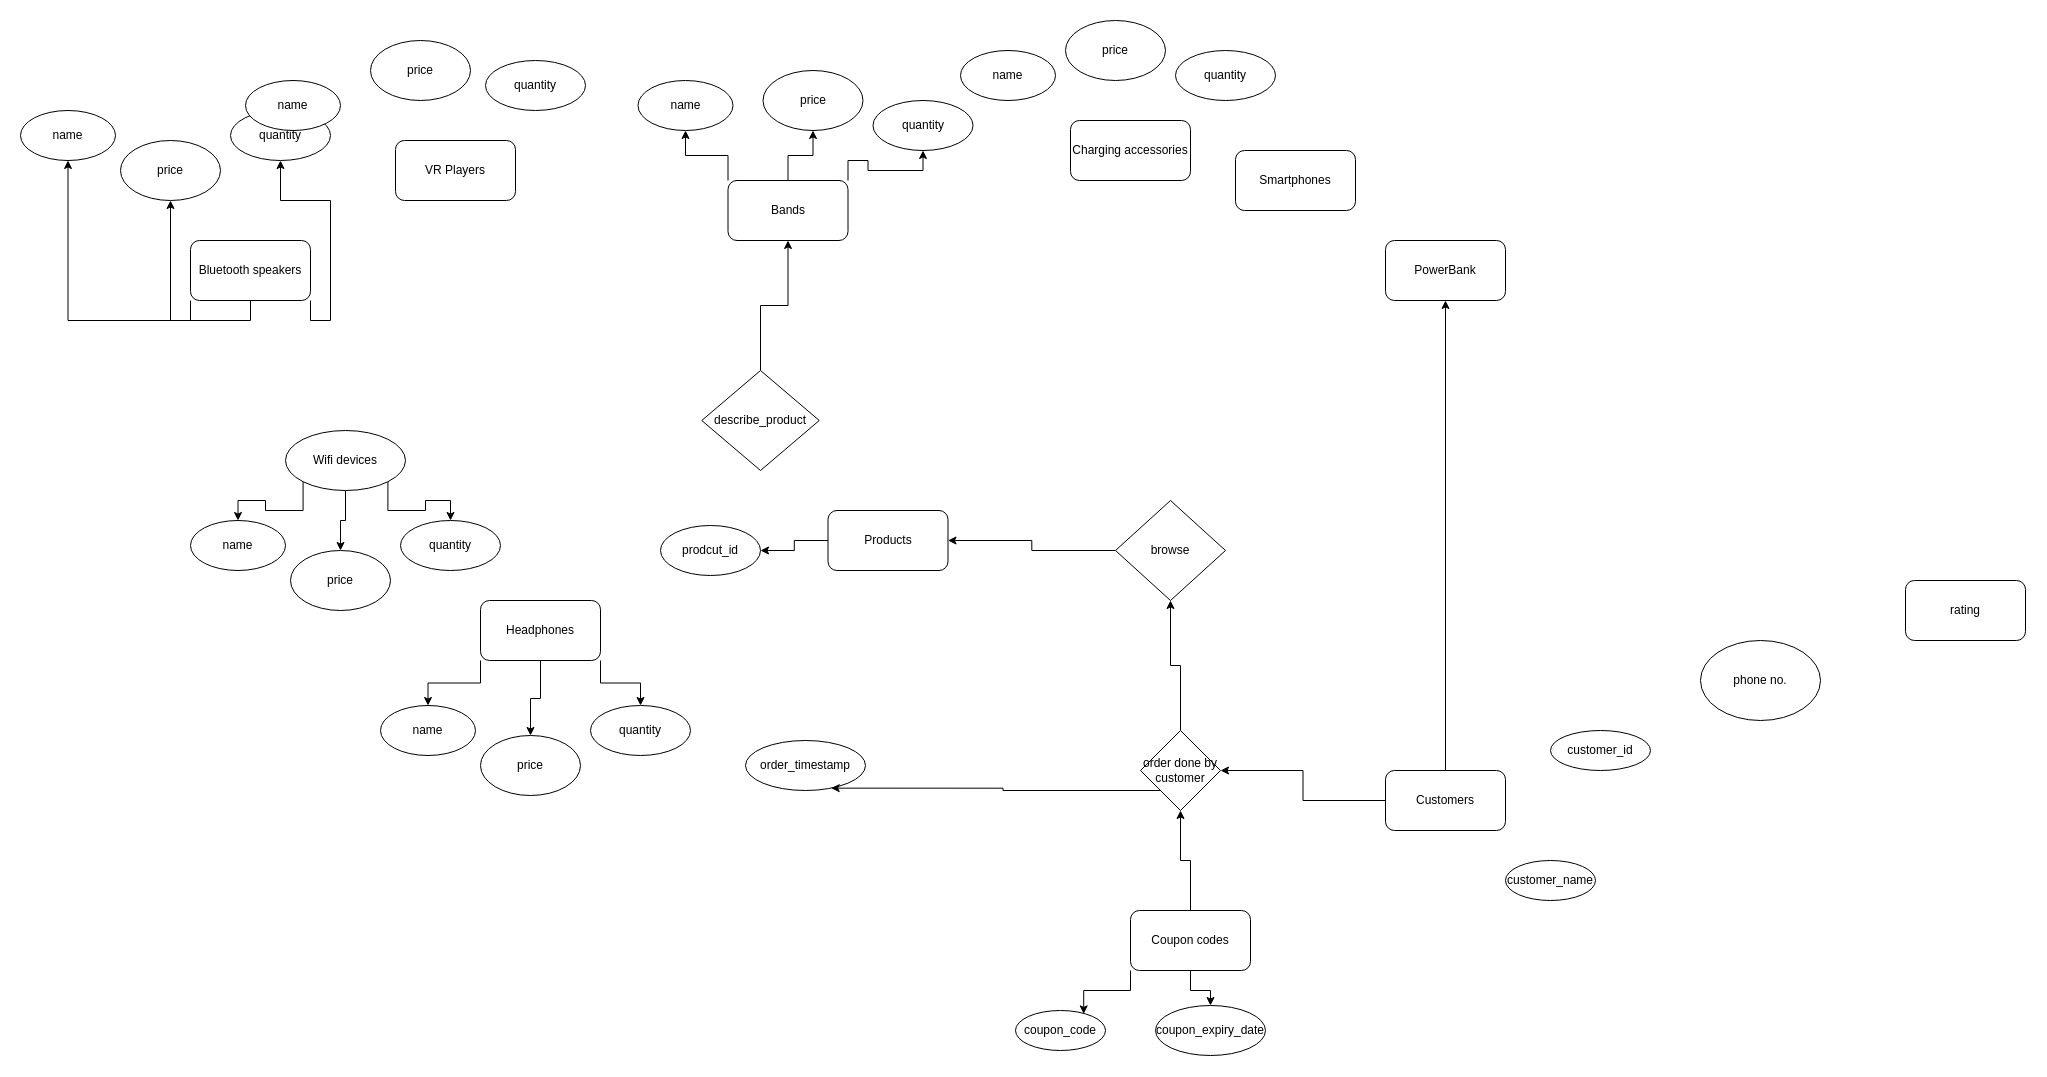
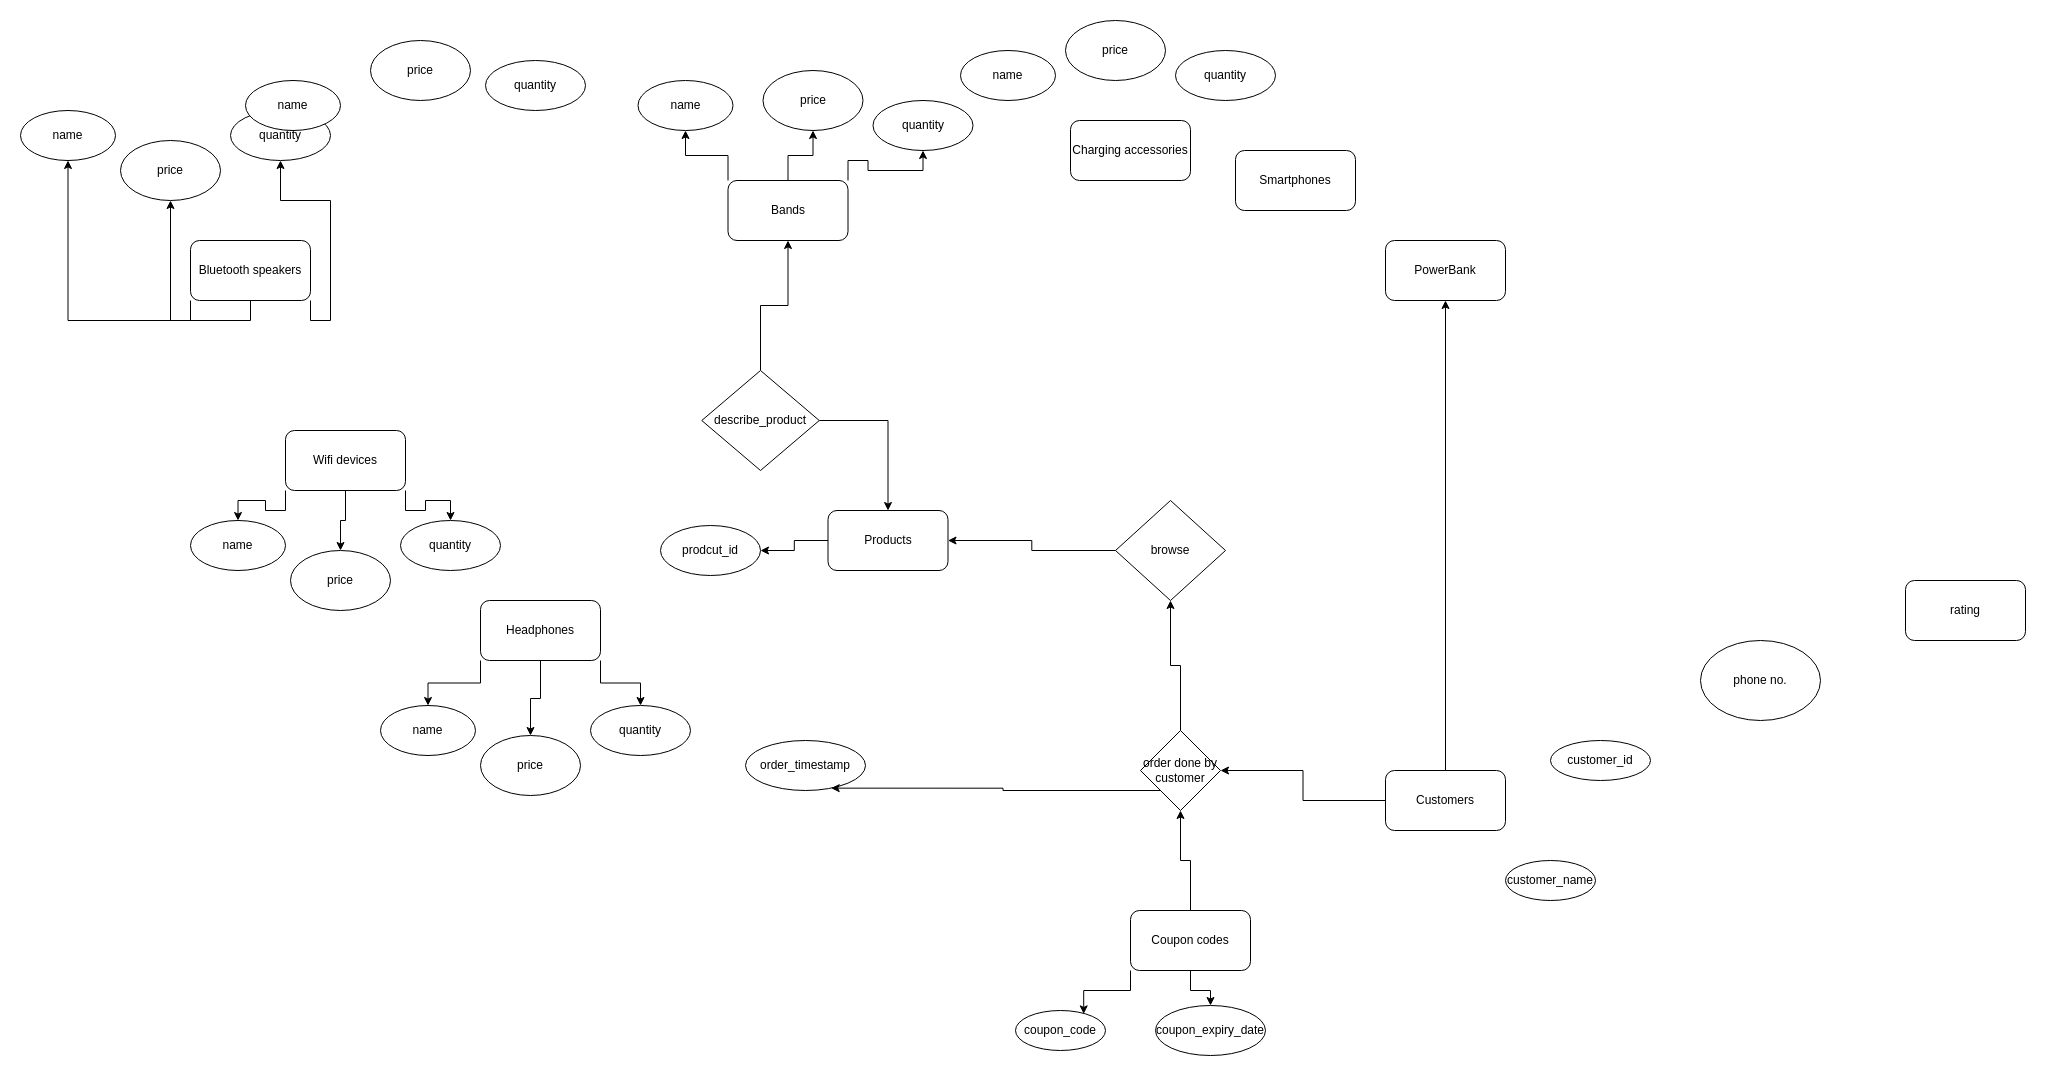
  <mxCell id="0" />
  <mxCell id="1" parent="0" />
- <mxCell id="2" value="customer_id" style="ellipse;whiteSpace=wrap;html=1;" vertex="1" parent="1"><mxGeometry x="1550" y="730" width="100" height="40" as="geometry" /></mxCell>
+ <mxCell id="2" value="customer_id" style="ellipse;whiteSpace=wrap;html=1;" vertex="1" parent="1"><mxGeometry x="1550" y="740" width="100" height="40" as="geometry" /></mxCell>
  <mxCell id="3" value="Smartphones" style="rounded=1;whiteSpace=wrap;html=1;" vertex="1" parent="1"><mxGeometry x="1235" y="150" width="120" height="60" as="geometry" /></mxCell>
  <mxCell id="4" style="edgeStyle=orthogonalEdgeStyle;rounded=0;orthogonalLoop=1;jettySize=auto;html=1;exitX=0;exitY=1;exitDx=0;exitDy=0;" edge="1" parent="1" source="7" target="40"><mxGeometry relative="1" as="geometry" /></mxCell>
  <mxCell id="5" style="edgeStyle=orthogonalEdgeStyle;rounded=0;orthogonalLoop=1;jettySize=auto;html=1;exitX=0.5;exitY=1;exitDx=0;exitDy=0;" edge="1" parent="1" source="7" target="41"><mxGeometry relative="1" as="geometry" /></mxCell>
  <mxCell id="6" style="edgeStyle=orthogonalEdgeStyle;rounded=0;orthogonalLoop=1;jettySize=auto;html=1;exitX=1;exitY=1;exitDx=0;exitDy=0;entryX=0.5;entryY=0;entryDx=0;entryDy=0;" edge="1" parent="1" source="7" target="42"><mxGeometry relative="1" as="geometry" /></mxCell>
- <mxCell id="7" value="Wifi devices" style="ellipse;whiteSpace=wrap;html=1;" vertex="1" parent="1"><mxGeometry x="285" y="430" width="120" height="60" as="geometry" /></mxCell>
+ <mxCell id="7" value="Wifi devices" style="rounded=1;whiteSpace=wrap;html=1;" vertex="1" parent="1"><mxGeometry x="285" y="430" width="120" height="60" as="geometry" /></mxCell>
  <mxCell id="8" style="edgeStyle=orthogonalEdgeStyle;rounded=0;orthogonalLoop=1;jettySize=auto;html=1;exitX=0;exitY=0;exitDx=0;exitDy=0;" edge="1" parent="1" source="11" target="34"><mxGeometry relative="1" as="geometry" /></mxCell>
  <mxCell id="9" style="edgeStyle=orthogonalEdgeStyle;rounded=0;orthogonalLoop=1;jettySize=auto;html=1;exitX=0.5;exitY=0;exitDx=0;exitDy=0;" edge="1" parent="1" source="11" target="35"><mxGeometry relative="1" as="geometry" /></mxCell>
  <mxCell id="10" style="edgeStyle=orthogonalEdgeStyle;rounded=0;orthogonalLoop=1;jettySize=auto;html=1;exitX=1;exitY=0;exitDx=0;exitDy=0;" edge="1" parent="1" source="11" target="36"><mxGeometry relative="1" as="geometry" /></mxCell>
  <mxCell id="11" value="Bands" style="rounded=1;whiteSpace=wrap;html=1;" vertex="1" parent="1"><mxGeometry x="727.5" y="180" width="120" height="60" as="geometry" /></mxCell>
  <mxCell id="12" value="PowerBank" style="rounded=1;whiteSpace=wrap;html=1;" vertex="1" parent="1"><mxGeometry x="1385" y="240" width="120" height="60" as="geometry" /></mxCell>
  <mxCell id="13" style="edgeStyle=orthogonalEdgeStyle;rounded=0;orthogonalLoop=1;jettySize=auto;html=1;exitX=0;exitY=1;exitDx=0;exitDy=0;" edge="1" parent="1" source="16" target="43"><mxGeometry relative="1" as="geometry" /></mxCell>
  <mxCell id="14" value="" style="edgeStyle=orthogonalEdgeStyle;rounded=0;orthogonalLoop=1;jettySize=auto;html=1;" edge="1" parent="1" source="16" target="44"><mxGeometry relative="1" as="geometry"><Array as="points"><mxPoint x="540" y="698" /><mxPoint x="530" y="698" /></Array></mxGeometry></mxCell>
  <mxCell id="15" style="edgeStyle=orthogonalEdgeStyle;rounded=0;orthogonalLoop=1;jettySize=auto;html=1;exitX=1;exitY=1;exitDx=0;exitDy=0;" edge="1" parent="1" source="16" target="45"><mxGeometry relative="1" as="geometry" /></mxCell>
  <mxCell id="16" value="Headphones&lt;br&gt;" style="rounded=1;whiteSpace=wrap;html=1;" vertex="1" parent="1"><mxGeometry x="480" y="600" width="120" height="60" as="geometry" /></mxCell>
- <mxCell id="17" value="VR Players" style="rounded=1;whiteSpace=wrap;html=1;" vertex="1" parent="1"><mxGeometry x="395" y="140" width="120" height="60" as="geometry" /></mxCell>
  <mxCell id="18" value="Charging accessories" style="rounded=1;whiteSpace=wrap;html=1;" vertex="1" parent="1"><mxGeometry x="1070" y="120" width="120" height="60" as="geometry" /></mxCell>
  <mxCell id="19" style="edgeStyle=orthogonalEdgeStyle;rounded=0;orthogonalLoop=1;jettySize=auto;html=1;exitX=0;exitY=1;exitDx=0;exitDy=0;" edge="1" parent="1" source="22" target="46"><mxGeometry relative="1" as="geometry" /></mxCell>
  <mxCell id="20" style="edgeStyle=orthogonalEdgeStyle;rounded=0;orthogonalLoop=1;jettySize=auto;html=1;exitX=0.5;exitY=1;exitDx=0;exitDy=0;" edge="1" parent="1" source="22" target="47"><mxGeometry relative="1" as="geometry" /></mxCell>
  <mxCell id="21" style="edgeStyle=orthogonalEdgeStyle;rounded=0;orthogonalLoop=1;jettySize=auto;html=1;exitX=1;exitY=1;exitDx=0;exitDy=0;" edge="1" parent="1" source="22" target="48"><mxGeometry relative="1" as="geometry" /></mxCell>
  <mxCell id="22" value="Bluetooth speakers" style="rounded=1;whiteSpace=wrap;html=1;" vertex="1" parent="1"><mxGeometry x="190" y="240" width="120" height="60" as="geometry" /></mxCell>
  <mxCell id="23" style="edgeStyle=orthogonalEdgeStyle;rounded=0;orthogonalLoop=1;jettySize=auto;html=1;exitX=0;exitY=0.5;exitDx=0;exitDy=0;entryX=1;entryY=0.5;entryDx=0;entryDy=0;" edge="1" parent="1" source="25" target="56"><mxGeometry relative="1" as="geometry" /></mxCell>
  <mxCell id="24" style="edgeStyle=orthogonalEdgeStyle;rounded=0;orthogonalLoop=1;jettySize=auto;html=1;exitX=0.5;exitY=0;exitDx=0;exitDy=0;" edge="1" parent="1" source="25" target="12"><mxGeometry relative="1" as="geometry" /></mxCell>
  <mxCell id="25" value="Customers" style="rounded=1;whiteSpace=wrap;html=1;" vertex="1" parent="1"><mxGeometry x="1385" y="770" width="120" height="60" as="geometry" /></mxCell>
  <mxCell id="26" style="edgeStyle=orthogonalEdgeStyle;rounded=0;orthogonalLoop=1;jettySize=auto;html=1;" edge="1" parent="1" source="29" target="56"><mxGeometry relative="1" as="geometry" /></mxCell>
  <mxCell id="27" style="edgeStyle=orthogonalEdgeStyle;rounded=0;orthogonalLoop=1;jettySize=auto;html=1;exitX=0;exitY=1;exitDx=0;exitDy=0;entryX=0.758;entryY=0.085;entryDx=0;entryDy=0;entryPerimeter=0;" edge="1" parent="1" source="29" target="52"><mxGeometry relative="1" as="geometry" /></mxCell>
  <mxCell id="28" style="edgeStyle=orthogonalEdgeStyle;rounded=0;orthogonalLoop=1;jettySize=auto;html=1;exitX=0.5;exitY=1;exitDx=0;exitDy=0;" edge="1" parent="1" source="29" target="53"><mxGeometry relative="1" as="geometry" /></mxCell>
  <mxCell id="29" value="Coupon codes" style="rounded=1;whiteSpace=wrap;html=1;" vertex="1" parent="1"><mxGeometry x="1130" y="910" width="120" height="60" as="geometry" /></mxCell>
  <mxCell id="30" value="rating" style="rounded=1;whiteSpace=wrap;html=1;" vertex="1" parent="1"><mxGeometry x="1905" y="580" width="120" height="60" as="geometry" /></mxCell>
  <mxCell id="31" value="customer_name" style="ellipse;whiteSpace=wrap;html=1;" vertex="1" parent="1"><mxGeometry x="1505" y="860" width="90" height="40" as="geometry" /></mxCell>
  <mxCell id="32" value="phone no." style="ellipse;whiteSpace=wrap;html=1;" vertex="1" parent="1"><mxGeometry x="1700" y="640" width="120" height="80" as="geometry" /></mxCell>
  <mxCell id="33" value="order_timestamp" style="ellipse;whiteSpace=wrap;html=1;" vertex="1" parent="1"><mxGeometry x="745" y="740" width="120" height="50" as="geometry" /></mxCell>
  <mxCell id="34" value="name" style="ellipse;whiteSpace=wrap;html=1;" vertex="1" parent="1"><mxGeometry x="637.5" y="80" width="95" height="50" as="geometry" /></mxCell>
  <mxCell id="35" value="price" style="ellipse;whiteSpace=wrap;html=1;" vertex="1" parent="1"><mxGeometry x="762.5" y="70" width="100" height="60" as="geometry" /></mxCell>
  <mxCell id="36" value="quantity" style="ellipse;whiteSpace=wrap;html=1;" vertex="1" parent="1"><mxGeometry x="872.5" y="100" width="100" height="50" as="geometry" /></mxCell>
  <mxCell id="37" value="name" style="ellipse;whiteSpace=wrap;html=1;" vertex="1" parent="1"><mxGeometry x="960" y="50" width="95" height="50" as="geometry" /></mxCell>
  <mxCell id="38" value="price" style="ellipse;whiteSpace=wrap;html=1;" vertex="1" parent="1"><mxGeometry x="1065" y="20" width="100" height="60" as="geometry" /></mxCell>
  <mxCell id="39" value="quantity" style="ellipse;whiteSpace=wrap;html=1;" vertex="1" parent="1"><mxGeometry x="1175" y="50" width="100" height="50" as="geometry" /></mxCell>
  <mxCell id="40" value="name" style="ellipse;whiteSpace=wrap;html=1;" vertex="1" parent="1"><mxGeometry x="190" y="520" width="95" height="50" as="geometry" /></mxCell>
  <mxCell id="41" value="price" style="ellipse;whiteSpace=wrap;html=1;" vertex="1" parent="1"><mxGeometry x="290" y="550" width="100" height="60" as="geometry" /></mxCell>
  <mxCell id="42" value="quantity" style="ellipse;whiteSpace=wrap;html=1;" vertex="1" parent="1"><mxGeometry x="400" y="520" width="100" height="50" as="geometry" /></mxCell>
  <mxCell id="43" value="name" style="ellipse;whiteSpace=wrap;html=1;" vertex="1" parent="1"><mxGeometry x="380" y="705" width="95" height="50" as="geometry" /></mxCell>
  <mxCell id="44" value="price" style="ellipse;whiteSpace=wrap;html=1;" vertex="1" parent="1"><mxGeometry x="480" y="735" width="100" height="60" as="geometry" /></mxCell>
  <mxCell id="45" value="quantity" style="ellipse;whiteSpace=wrap;html=1;" vertex="1" parent="1"><mxGeometry x="590" y="705" width="100" height="50" as="geometry" /></mxCell>
  <mxCell id="46" value="name" style="ellipse;whiteSpace=wrap;html=1;" vertex="1" parent="1"><mxGeometry x="20" y="110" width="95" height="50" as="geometry" /></mxCell>
  <mxCell id="47" value="price" style="ellipse;whiteSpace=wrap;html=1;" vertex="1" parent="1"><mxGeometry x="120" y="140" width="100" height="60" as="geometry" /></mxCell>
  <mxCell id="48" value="quantity" style="ellipse;whiteSpace=wrap;html=1;" vertex="1" parent="1"><mxGeometry x="230" y="110" width="100" height="50" as="geometry" /></mxCell>
  <mxCell id="49" value="name" style="ellipse;whiteSpace=wrap;html=1;" vertex="1" parent="1"><mxGeometry x="245" y="80" width="95" height="50" as="geometry" /></mxCell>
  <mxCell id="50" value="price" style="ellipse;whiteSpace=wrap;html=1;" vertex="1" parent="1"><mxGeometry x="370" y="40" width="100" height="60" as="geometry" /></mxCell>
  <mxCell id="51" value="quantity" style="ellipse;whiteSpace=wrap;html=1;" vertex="1" parent="1"><mxGeometry x="485" y="60" width="100" height="50" as="geometry" /></mxCell>
  <mxCell id="52" value="coupon_code" style="ellipse;whiteSpace=wrap;html=1;" vertex="1" parent="1"><mxGeometry x="1015" y="1010" width="90" height="40" as="geometry" /></mxCell>
  <mxCell id="53" value="coupon_expiry_date&lt;br&gt;" style="ellipse;whiteSpace=wrap;html=1;" vertex="1" parent="1"><mxGeometry x="1155" y="1005" width="110" height="50" as="geometry" /></mxCell>
  <mxCell id="54" style="edgeStyle=orthogonalEdgeStyle;rounded=0;orthogonalLoop=1;jettySize=auto;html=1;entryX=0.5;entryY=1;entryDx=0;entryDy=0;" edge="1" parent="1" source="56" target="58"><mxGeometry relative="1" as="geometry" /></mxCell>
  <mxCell id="55" style="edgeStyle=orthogonalEdgeStyle;rounded=0;orthogonalLoop=1;jettySize=auto;html=1;exitX=0;exitY=1;exitDx=0;exitDy=0;entryX=0.714;entryY=0.953;entryDx=0;entryDy=0;entryPerimeter=0;" edge="1" parent="1" source="56" target="33"><mxGeometry relative="1" as="geometry" /></mxCell>
  <mxCell id="56" value="order done by customer" style="rhombus;whiteSpace=wrap;html=1;" vertex="1" parent="1"><mxGeometry x="1140" y="730" width="80" height="80" as="geometry" /></mxCell>
  <mxCell id="57" style="edgeStyle=orthogonalEdgeStyle;rounded=0;orthogonalLoop=1;jettySize=auto;html=1;exitX=0;exitY=0.5;exitDx=0;exitDy=0;" edge="1" parent="1" source="58" target="60"><mxGeometry relative="1" as="geometry" /></mxCell>
  <mxCell id="58" value="browse" style="rhombus;whiteSpace=wrap;html=1;" vertex="1" parent="1"><mxGeometry x="1115" y="500" width="110" height="100" as="geometry" /></mxCell>
  <mxCell id="59" style="edgeStyle=orthogonalEdgeStyle;rounded=0;orthogonalLoop=1;jettySize=auto;html=1;exitX=0;exitY=0.5;exitDx=0;exitDy=0;entryX=1;entryY=0.5;entryDx=0;entryDy=0;" edge="1" parent="1" source="60" target="61"><mxGeometry relative="1" as="geometry" /></mxCell>
  <mxCell id="60" value="Products" style="rounded=1;whiteSpace=wrap;html=1;" vertex="1" parent="1"><mxGeometry x="827.5" y="510" width="120" height="60" as="geometry" /></mxCell>
  <mxCell id="61" value="prodcut_id" style="ellipse;whiteSpace=wrap;html=1;" vertex="1" parent="1"><mxGeometry x="660" y="525" width="100" height="50" as="geometry" /></mxCell>
+ <mxCell id="62" style="edgeStyle=orthogonalEdgeStyle;rounded=0;orthogonalLoop=1;jettySize=auto;html=1;entryX=0.5;entryY=0;entryDx=0;entryDy=0;" edge="1" parent="1" source="64" target="60"><mxGeometry relative="1" as="geometry" /></mxCell>
  <mxCell id="63" style="edgeStyle=orthogonalEdgeStyle;rounded=0;orthogonalLoop=1;jettySize=auto;html=1;exitX=0.5;exitY=0;exitDx=0;exitDy=0;entryX=0.5;entryY=1;entryDx=0;entryDy=0;" edge="1" parent="1" source="64" target="11"><mxGeometry relative="1" as="geometry" /></mxCell>
  <mxCell id="64" value="describe_product" style="rhombus;whiteSpace=wrap;html=1;" vertex="1" parent="1"><mxGeometry x="701.25" y="370" width="117.5" height="100" as="geometry" /></mxCell>
